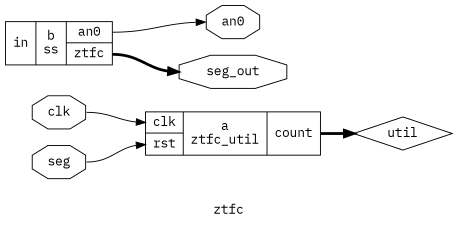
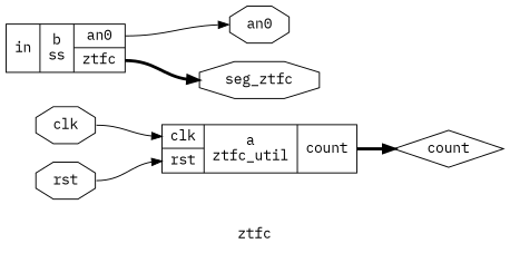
  digraph {
    fontname="IBM Plex Mono"
    label=ztfc
    rankdir=LR
    remincross=true
    node [color=black fontcolor=black fontname="IBM Plex Mono" shape=octagon]
    edge [color=black fontcolor=black fontname="IBM Plex Mono" headport=w tailport=e]
-   n1 [label=util shape=diamond]
+   n1 [label=count shape=diamond]
    n2 [label="{{<p6> in}|b\nss|{<p2> an0|<p7> ztfc}}" shape=record color="" fontcolor=""]
    n3 [label=an0]
-   n4 [label=seg_out]
-   n5 [label=seg]
+   n4 [label=seg_ztfc]
+   n5 [label=rst]
    n6 [label="{{<p5> clk|<p4> rst}|a\nztfc_util|{<p1> count}}" shape=record color="" fontcolor=""]
    n7 [label=clk]
    n2 -> n3 [tailport="p2:e"]
    n2 -> n4 [style="setlinewidth(3)" tailport="p7:e"]
    n5 -> n6 [headport="p4:w"]
    n6 -> n1 [style="setlinewidth(3)" tailport="p1:e"]
    n7 -> n6 [headport="p5:w"]
  }
